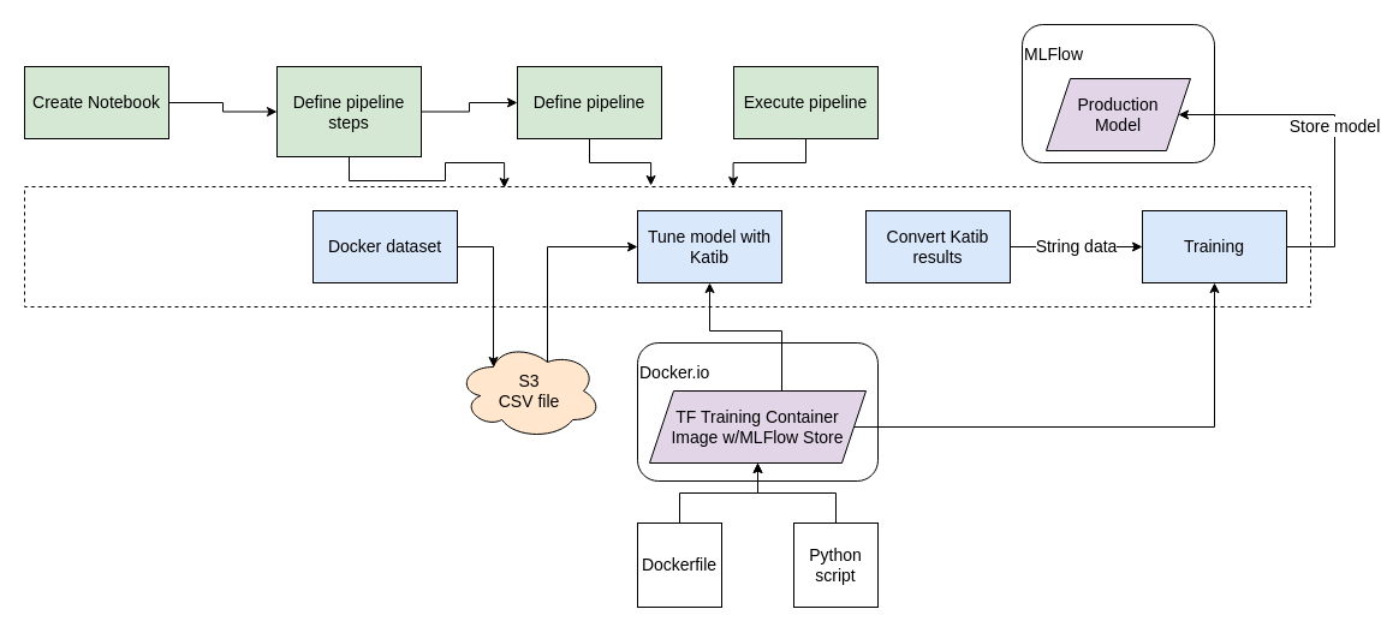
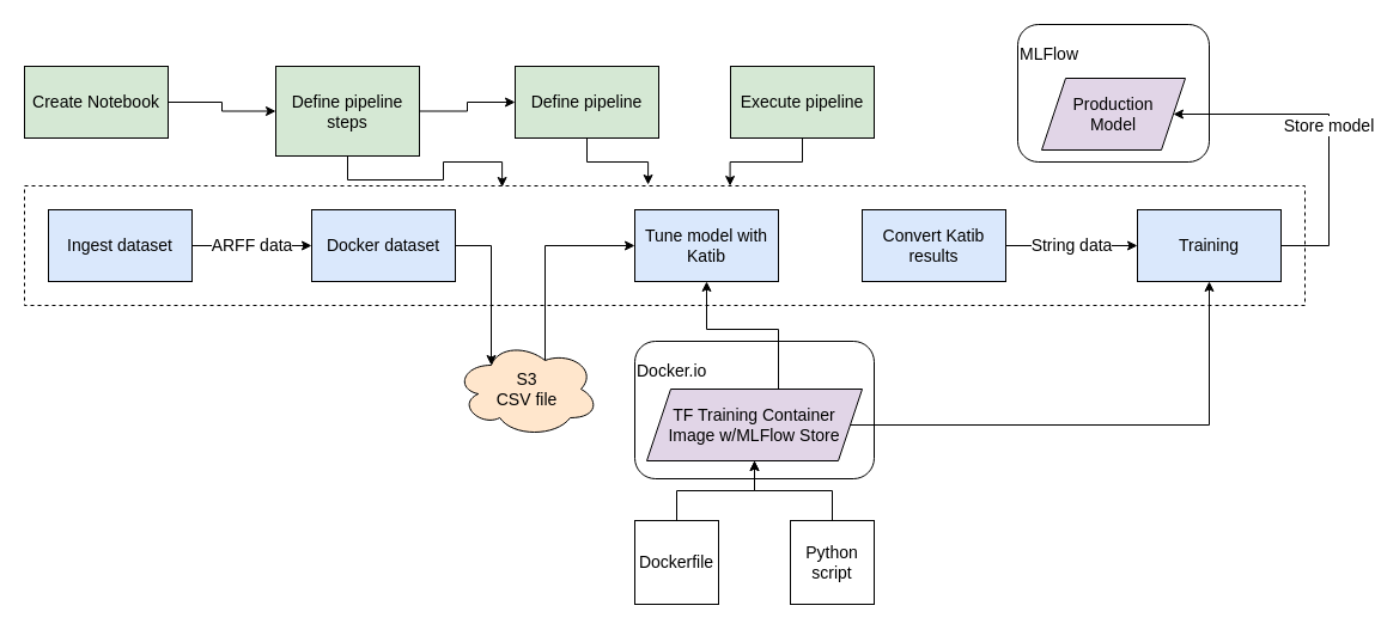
  <mxCell id="0" />
  <mxCell id="1" parent="0" />
  <mxCell id="2" value="Docker.io&lt;br&gt;&lt;br&gt;&lt;br&gt;&lt;br&gt;&lt;br&gt;" style="rounded=1;whiteSpace=wrap;html=1;strokeColor=#000000;strokeWidth=1;fontSize=14;fillColor=none;align=left;" vertex="1" parent="1"><mxGeometry x="530" y="285" width="200" height="115" as="geometry" /></mxCell>
  <mxCell id="3" value="MLFlow&lt;br&gt;&lt;br&gt;&lt;br&gt;&lt;br&gt;&lt;br&gt;" style="rounded=1;whiteSpace=wrap;html=1;strokeColor=#000000;strokeWidth=1;fontSize=14;align=left;" parent="1" vertex="1"><mxGeometry x="850" y="20" width="160" height="115" as="geometry" /></mxCell>
  <mxCell id="4" value="" style="rounded=0;whiteSpace=wrap;html=1;fillColor=none;dashed=1;" parent="1" vertex="1"><mxGeometry x="20" y="155" width="1070" height="100" as="geometry" /></mxCell>
+ <mxCell id="5" value="ARFF data" style="edgeStyle=orthogonalEdgeStyle;rounded=0;orthogonalLoop=1;jettySize=auto;html=1;entryX=0;entryY=0.5;entryDx=0;entryDy=0;fontSize=14;" parent="1" source="6" target="8" edge="1"><mxGeometry relative="1" as="geometry" /></mxCell>
+ <mxCell id="6" value="Ingest dataset" style="rounded=0;whiteSpace=wrap;html=1;fillColor=#dae8fc;strokeColor=#000000;fontSize=14;strokeWidth=1;" parent="1" vertex="1"><mxGeometry x="40" y="175" width="120" height="60" as="geometry" /></mxCell>
  <mxCell id="7" style="edgeStyle=orthogonalEdgeStyle;rounded=0;orthogonalLoop=1;jettySize=auto;html=1;entryX=0.25;entryY=0.25;entryDx=0;entryDy=0;entryPerimeter=0;exitX=1;exitY=0.5;exitDx=0;exitDy=0;" parent="1" source="8" target="27" edge="1"><mxGeometry relative="1" as="geometry"><mxPoint x="418.7" y="279.35" as="targetPoint" /></mxGeometry></mxCell>
  <mxCell id="8" value="Docker dataset" style="rounded=0;whiteSpace=wrap;html=1;fillColor=#dae8fc;strokeColor=#000000;fontSize=14;strokeWidth=1;" parent="1" vertex="1"><mxGeometry x="260" y="175" width="120" height="60" as="geometry" /></mxCell>
  <mxCell id="9" value="Tune model with Katib" style="rounded=0;whiteSpace=wrap;html=1;fillColor=#dae8fc;strokeColor=#000000;fontSize=14;strokeWidth=1;" parent="1" vertex="1"><mxGeometry x="530" y="175" width="120" height="60" as="geometry" /></mxCell>
  <mxCell id="10" style="edgeStyle=orthogonalEdgeStyle;rounded=0;orthogonalLoop=1;jettySize=auto;html=1;entryX=0.5;entryY=1;entryDx=0;entryDy=0;exitX=0.583;exitY=0.017;exitDx=0;exitDy=0;exitPerimeter=0;" parent="1" source="12" target="9" edge="1"><mxGeometry relative="1" as="geometry"><Array as="points"><mxPoint x="650" y="275" /><mxPoint x="590" y="275" /></Array></mxGeometry></mxCell>
  <mxCell id="11" style="edgeStyle=orthogonalEdgeStyle;rounded=0;orthogonalLoop=1;jettySize=auto;html=1;entryX=0.5;entryY=1;entryDx=0;entryDy=0;" parent="1" source="12" target="31" edge="1"><mxGeometry relative="1" as="geometry" /></mxCell>
  <mxCell id="12" value="TF Training Container&lt;br&gt;Image w/MLFlow Store" style="shape=parallelogram;perimeter=parallelogramPerimeter;whiteSpace=wrap;html=1;fixedSize=1;fillColor=#e1d5e7;strokeColor=#000000;fontSize=14;strokeWidth=1;" parent="1" vertex="1"><mxGeometry x="540" y="325" width="180" height="60" as="geometry" /></mxCell>
  <mxCell id="13" style="edgeStyle=orthogonalEdgeStyle;rounded=0;orthogonalLoop=1;jettySize=auto;html=1;entryX=0;entryY=0.5;entryDx=0;entryDy=0;" parent="1" source="14" target="17" edge="1"><mxGeometry relative="1" as="geometry" /></mxCell>
  <mxCell id="14" value="Create Notebook" style="rounded=0;whiteSpace=wrap;html=1;fillColor=#d5e8d4;strokeColor=#000000;fontSize=14;strokeWidth=1;" parent="1" vertex="1"><mxGeometry x="20" y="55" width="120" height="60" as="geometry" /></mxCell>
  <mxCell id="15" style="edgeStyle=orthogonalEdgeStyle;rounded=0;orthogonalLoop=1;jettySize=auto;html=1;entryX=0;entryY=0.5;entryDx=0;entryDy=0;exitX=1;exitY=0.5;exitDx=0;exitDy=0;" parent="1" source="17" target="19" edge="1"><mxGeometry relative="1" as="geometry" /></mxCell>
  <mxCell id="16" style="edgeStyle=orthogonalEdgeStyle;rounded=0;orthogonalLoop=1;jettySize=auto;html=1;fontSize=14;entryX=0.373;entryY=0.01;entryDx=0;entryDy=0;entryPerimeter=0;" parent="1" source="17" target="4" edge="1"><mxGeometry relative="1" as="geometry" /></mxCell>
  <mxCell id="17" value="Define pipeline steps" style="rounded=0;whiteSpace=wrap;html=1;fillColor=#d5e8d4;strokeColor=#000000;fontSize=14;strokeWidth=1;" parent="1" vertex="1"><mxGeometry x="230" y="55" width="120" height="75" as="geometry" /></mxCell>
  <mxCell id="18" style="edgeStyle=orthogonalEdgeStyle;rounded=0;orthogonalLoop=1;jettySize=auto;html=1;exitX=0.5;exitY=1;exitDx=0;exitDy=0;entryX=0.487;entryY=-0.01;entryDx=0;entryDy=0;entryPerimeter=0;" parent="1" source="19" target="4" edge="1"><mxGeometry relative="1" as="geometry"><mxPoint x="495" y="165" as="targetPoint" /></mxGeometry></mxCell>
  <mxCell id="19" value="Define pipeline" style="rounded=0;whiteSpace=wrap;html=1;fillColor=#d5e8d4;strokeColor=#000000;fontSize=14;strokeWidth=1;" parent="1" vertex="1"><mxGeometry x="430" y="55" width="120" height="60" as="geometry" /></mxCell>
  <mxCell id="20" style="edgeStyle=orthogonalEdgeStyle;rounded=0;orthogonalLoop=1;jettySize=auto;html=1;exitX=0.625;exitY=0.2;exitDx=0;exitDy=0;exitPerimeter=0;entryX=0;entryY=0.5;entryDx=0;entryDy=0;" parent="1" source="27" target="9" edge="1"><mxGeometry relative="1" as="geometry"><mxPoint x="501.3" y="279.35" as="sourcePoint" /><Array as="points"><mxPoint x="455" y="205" /></Array></mxGeometry></mxCell>
  <mxCell id="21" style="edgeStyle=orthogonalEdgeStyle;rounded=0;orthogonalLoop=1;jettySize=auto;html=1;fontSize=14;entryX=0.551;entryY=0;entryDx=0;entryDy=0;entryPerimeter=0;" parent="1" source="22" target="4" edge="1"><mxGeometry relative="1" as="geometry" /></mxCell>
  <mxCell id="22" value="Execute pipeline" style="rounded=0;whiteSpace=wrap;html=1;fillColor=#d5e8d4;strokeColor=#000000;fontSize=14;strokeWidth=1;" parent="1" vertex="1"><mxGeometry x="610" y="55" width="120" height="60" as="geometry" /></mxCell>
  <mxCell id="23" style="edgeStyle=orthogonalEdgeStyle;rounded=0;orthogonalLoop=1;jettySize=auto;html=1;" parent="1" source="24" target="12" edge="1"><mxGeometry relative="1" as="geometry" /></mxCell>
  <mxCell id="24" value="Dockerfile" style="whiteSpace=wrap;html=1;aspect=fixed;fillColor=none;fontSize=14;" parent="1" vertex="1"><mxGeometry x="530" y="435" width="70" height="70" as="geometry" /></mxCell>
  <mxCell id="25" value="" style="edgeStyle=orthogonalEdgeStyle;rounded=0;orthogonalLoop=1;jettySize=auto;html=1;" parent="1" source="26" target="12" edge="1"><mxGeometry relative="1" as="geometry" /></mxCell>
  <mxCell id="26" value="Python&lt;br style=&quot;font-size: 14px;&quot;&gt;script" style="whiteSpace=wrap;html=1;aspect=fixed;fillColor=none;fontSize=14;" parent="1" vertex="1"><mxGeometry x="660" y="435" width="70" height="70" as="geometry" /></mxCell>
  <mxCell id="27" value="S3&lt;br style=&quot;font-size: 14px;&quot;&gt;CSV file" style="ellipse;shape=cloud;whiteSpace=wrap;html=1;fillColor=#ffe6cc;fontSize=14;strokeColor=#000000;strokeWidth=1;" parent="1" vertex="1"><mxGeometry x="380" y="285" width="120" height="80" as="geometry" /></mxCell>
  <mxCell id="28" value="String data" style="edgeStyle=orthogonalEdgeStyle;rounded=0;orthogonalLoop=1;jettySize=auto;html=1;entryX=0;entryY=0.5;entryDx=0;entryDy=0;fontSize=14;" parent="1" source="29" target="31" edge="1"><mxGeometry relative="1" as="geometry" /></mxCell>
  <mxCell id="29" value="Convert Katib results" style="rounded=0;whiteSpace=wrap;html=1;fillColor=#dae8fc;strokeColor=#000000;fontSize=14;strokeWidth=1;" parent="1" vertex="1"><mxGeometry x="720" y="175" width="120" height="60" as="geometry" /></mxCell>
  <mxCell id="30" value="Store model" style="edgeStyle=orthogonalEdgeStyle;rounded=0;orthogonalLoop=1;jettySize=auto;html=1;entryX=1;entryY=0.5;entryDx=0;entryDy=0;fontSize=14;exitX=1;exitY=0.5;exitDx=0;exitDy=0;" parent="1" source="31" target="32" edge="1"><mxGeometry relative="1" as="geometry"><mxPoint x="1090" y="55" as="targetPoint" /><Array as="points"><mxPoint x="1110" y="205" /><mxPoint x="1110" y="95" /></Array></mxGeometry></mxCell>
  <mxCell id="31" value="Training" style="rounded=0;whiteSpace=wrap;html=1;fillColor=#dae8fc;strokeColor=#000000;fontSize=14;strokeWidth=1;" parent="1" vertex="1"><mxGeometry x="950" y="175" width="120" height="60" as="geometry" /></mxCell>
  <mxCell id="32" value="Production&lt;br style=&quot;font-size: 14px;&quot;&gt;Model" style="shape=parallelogram;perimeter=parallelogramPerimeter;whiteSpace=wrap;html=1;fixedSize=1;fillColor=#e1d5e7;strokeColor=#000000;fontSize=14;strokeWidth=1;" parent="1" vertex="1"><mxGeometry x="870" y="65" width="120" height="60" as="geometry" /></mxCell>
